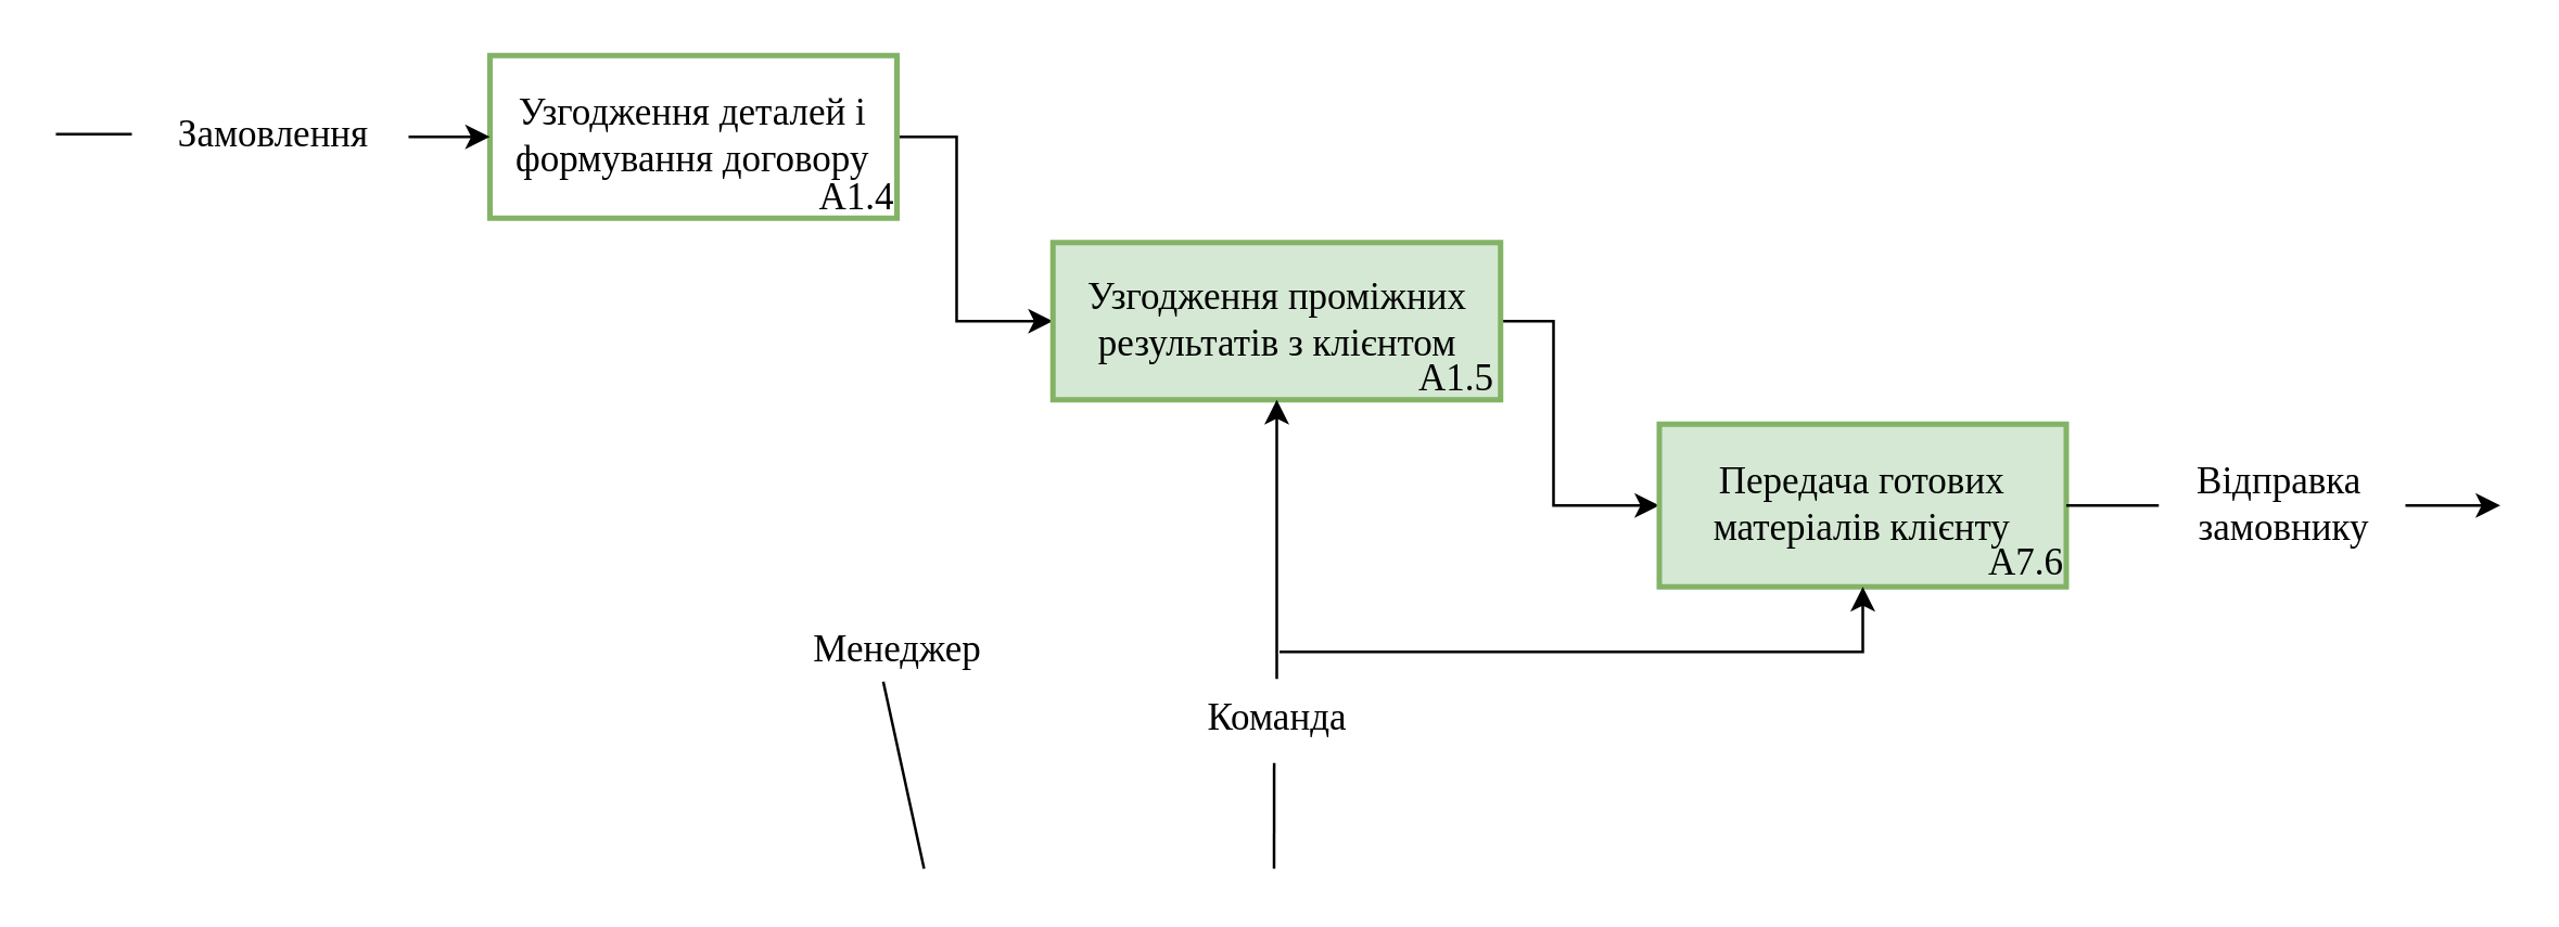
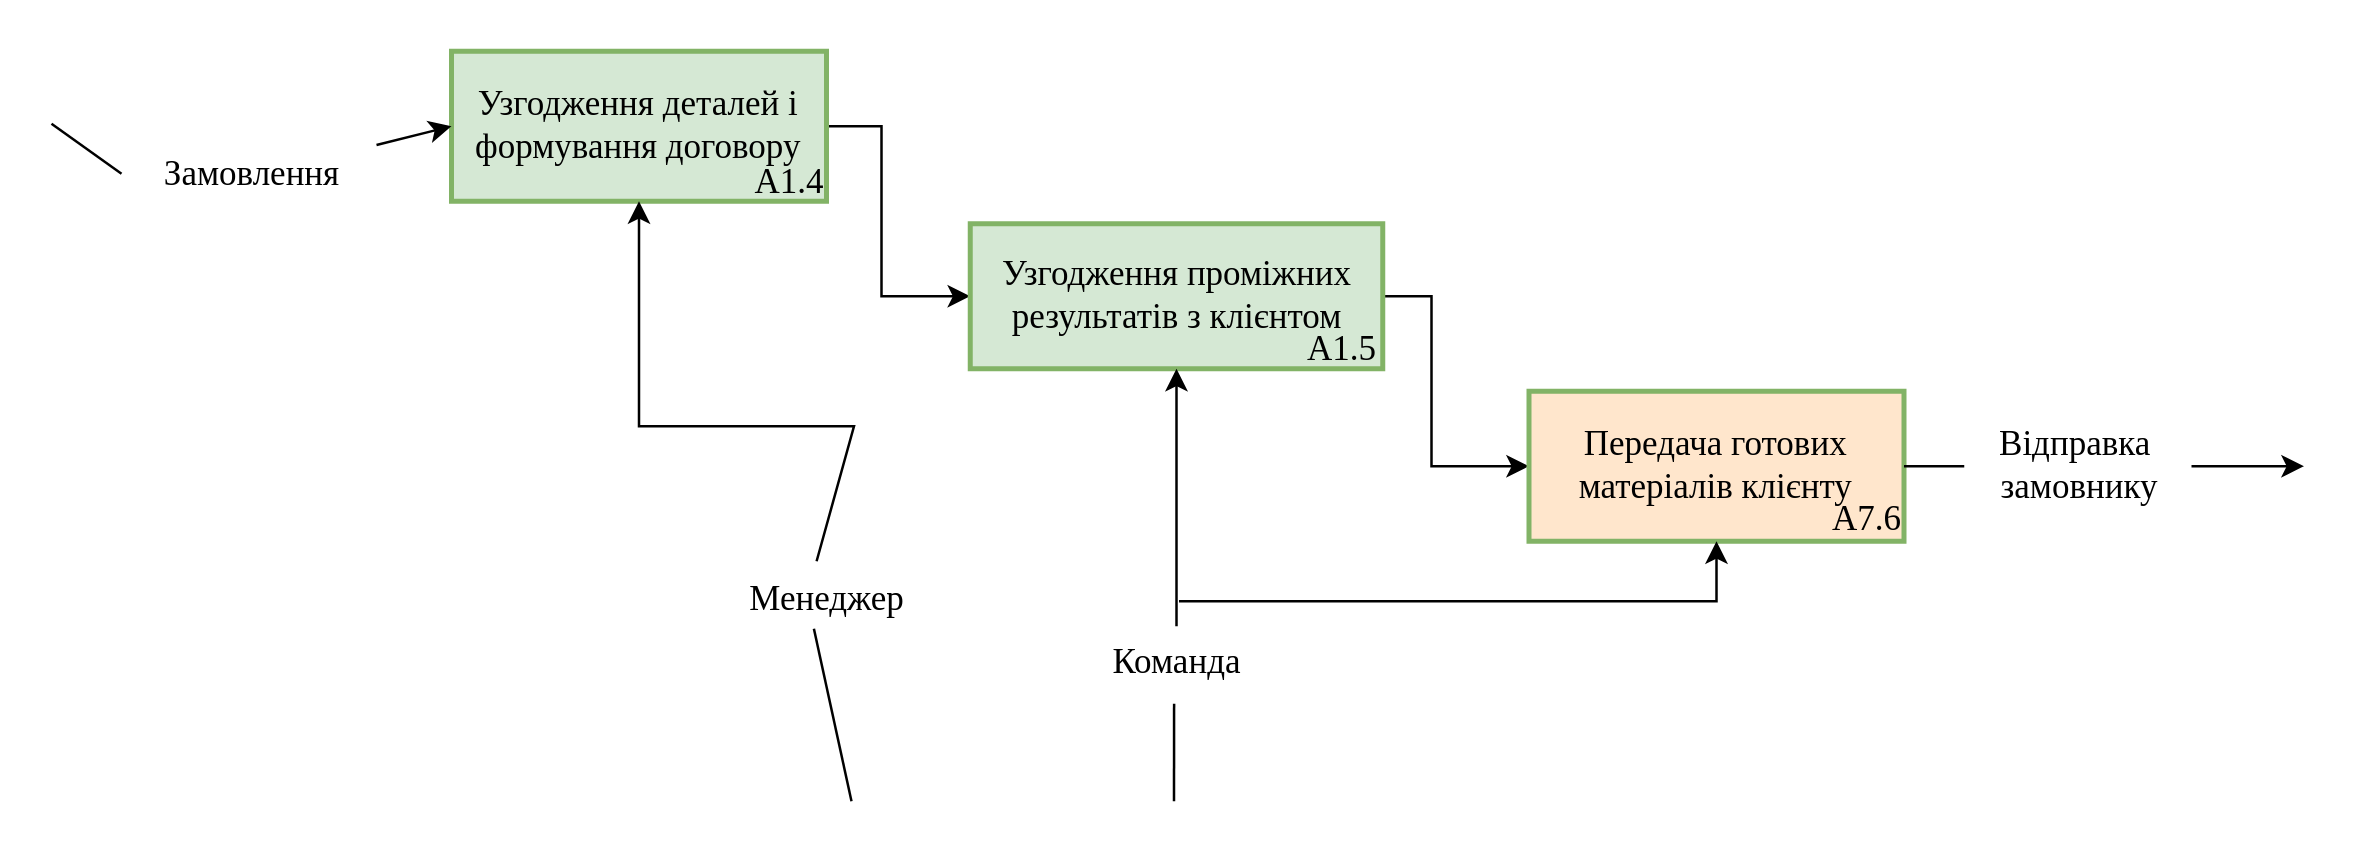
  <mxCell id="0" />
  <mxCell id="1" parent="0" />
  <mxCell id="2" style="edgeStyle=orthogonalEdgeStyle;rounded=0;orthogonalLoop=1;jettySize=auto;html=1;exitX=1;exitY=0.5;exitDx=0;exitDy=0;entryX=0;entryY=0.5;entryDx=0;entryDy=0;" parent="1" source="3" target="9" edge="1"><mxGeometry relative="1" as="geometry"><mxPoint x="351" y="120" as="targetPoint" /><Array as="points"><mxPoint x="352" y="50" /><mxPoint x="352" y="118" /></Array></mxGeometry></mxCell>
- <mxCell id="3" value="Узгодження деталей і формування договору" style="rounded=0;whiteSpace=wrap;html=1;fontSize=14;fillColor=#ffffff;strokeColor=#82b366;strokeWidth=2;fontFamily=Georgia;" parent="1" vertex="1"><mxGeometry x="180" y="20" width="150" height="60" as="geometry" /></mxCell>
+ <mxCell id="3" value="Узгодження деталей і формування договору" style="rounded=0;whiteSpace=wrap;html=1;fontSize=14;fillColor=#d5e8d4;strokeColor=#82b366;strokeWidth=2;fontFamily=Georgia;" parent="1" vertex="1"><mxGeometry x="180" y="20" width="150" height="60" as="geometry" /></mxCell>
  <mxCell id="4" value="" style="endArrow=classic;html=1;rounded=0;entryX=0;entryY=0.5;entryDx=0;entryDy=0;" parent="1" source="5" target="3" edge="1"><mxGeometry width="50" height="50" relative="1" as="geometry"><mxPoint x="80" y="49.5" as="sourcePoint" /><mxPoint x="150" y="49.5" as="targetPoint" /></mxGeometry></mxCell>
- <mxCell id="5" value="Замовлення" style="text;html=1;align=center;verticalAlign=middle;resizable=0;points=[];autosize=1;strokeColor=none;fillColor=none;fontSize=14;fontFamily=Georgia;" parent="1" vertex="1"><mxGeometry x="50" y="35" width="100" height="30" as="geometry" /></mxCell>
+ <mxCell id="5" value="Замовлення" style="text;html=1;align=center;verticalAlign=middle;resizable=0;points=[];autosize=1;strokeColor=none;fillColor=none;fontSize=14;fontFamily=Georgia;" parent="1" vertex="1"><mxGeometry x="50" y="55" width="100" height="30" as="geometry" /></mxCell>
  <mxCell id="6" value="" style="endArrow=none;html=1;rounded=0;entryX=-0.02;entryY=0.467;entryDx=0;entryDy=0;entryPerimeter=0;" parent="1" target="5" edge="1"><mxGeometry width="50" height="50" relative="1" as="geometry"><mxPoint x="20" y="49" as="sourcePoint" /><mxPoint y="49.5" as="targetPoint" x="10" /></mxGeometry></mxCell>
  <mxCell id="7" value="А1.4" style="text;html=1;align=center;verticalAlign=middle;resizable=0;points=[];autosize=1;strokeColor=none;fillColor=none;fontFamily=Georgia;fontSize=14;" parent="1" vertex="1"><mxGeometry x="290" y="58" width="50" height="30" as="geometry" /></mxCell>
  <mxCell id="8" style="edgeStyle=orthogonalEdgeStyle;rounded=0;orthogonalLoop=1;jettySize=auto;html=1;exitX=1;exitY=0.5;exitDx=0;exitDy=0;entryX=0;entryY=0.5;entryDx=0;entryDy=0;" parent="1" source="9" target="12" edge="1"><mxGeometry relative="1" as="geometry"><mxPoint x="571" y="190" as="targetPoint" /><Array as="points"><mxPoint x="572" y="118" /><mxPoint x="572" y="186" /></Array></mxGeometry></mxCell>
  <mxCell id="9" value="Узгодження проміжних результатів з клієнтом" style="rounded=0;whiteSpace=wrap;html=1;fontSize=14;fillColor=#d5e8d4;strokeColor=#82b366;strokeWidth=2;fontFamily=Georgia;align=center;" parent="1" vertex="1"><mxGeometry x="387.5" y="89" width="165" height="58" as="geometry" /></mxCell>
  <mxCell id="10" value="А1.5" style="text;html=1;align=center;verticalAlign=middle;resizable=0;points=[];autosize=1;strokeColor=none;fillColor=none;fontFamily=Georgia;fontSize=14;" parent="1" vertex="1"><mxGeometry x="511" y="125" width="50" height="30" as="geometry" /></mxCell>
  <mxCell id="11" style="edgeStyle=orthogonalEdgeStyle;rounded=0;orthogonalLoop=1;jettySize=auto;html=1;exitX=1;exitY=0.5;exitDx=0;exitDy=0;" parent="1" source="17" edge="1"><mxGeometry relative="1" as="geometry"><mxPoint x="921" y="186" as="targetPoint" /></mxGeometry></mxCell>
- <mxCell id="12" value="Передача готових матеріалів клієнту" style="rounded=0;whiteSpace=wrap;html=1;fontSize=14;fillColor=#d5e8d4;strokeColor=#82b366;strokeWidth=2;fontFamily=Georgia;" parent="1" vertex="1"><mxGeometry x="611" y="156" width="150" height="60" as="geometry" /></mxCell>
+ <mxCell id="12" value="Передача готових матеріалів клієнту" style="rounded=0;whiteSpace=wrap;html=1;fontSize=14;fillColor=#ffe6cc;strokeColor=#82b366;strokeWidth=2;fontFamily=Georgia;" parent="1" vertex="1"><mxGeometry x="611" y="156" width="150" height="60" as="geometry" /></mxCell>
  <mxCell id="13" value="А7.6" style="text;html=1;align=center;verticalAlign=middle;resizable=0;points=[];autosize=1;strokeColor=none;fillColor=none;fontFamily=Georgia;fontSize=14;" parent="1" vertex="1"><mxGeometry x="721" y="193" width="50" height="30" as="geometry" /></mxCell>
  <mxCell id="14" value="Менеджер" style="text;html=1;align=center;verticalAlign=middle;resizable=0;points=[];autosize=1;strokeColor=none;fillColor=none;fontFamily=Georgia;fontSize=14;" parent="1" vertex="1"><mxGeometry x="285" y="225" width="90" height="30" as="geometry" /></mxCell>
+ <mxCell id="15" value="" style="endArrow=classic;html=1;rounded=0;entryX=0.5;entryY=1;entryDx=0;entryDy=0;exitX=0.456;exitY=-0.033;exitDx=0;exitDy=0;exitPerimeter=0;" parent="1" source="14" target="3" edge="1"><mxGeometry width="50" height="50" relative="1" as="geometry"><mxPoint x="341" y="220" as="sourcePoint" /><mxPoint x="241" y="190" as="targetPoint" /><Array as="points"><mxPoint x="341" y="170" /><mxPoint x="255" y="170" /></Array></mxGeometry></mxCell>
  <mxCell id="16" value="" style="endArrow=none;html=1;rounded=0;entryX=0.444;entryY=0.867;entryDx=0;entryDy=0;entryPerimeter=0;" parent="1" target="14" edge="1"><mxGeometry width="50" height="50" relative="1" as="geometry"><mxPoint x="340" y="320" as="sourcePoint" /><mxPoint x="340" y="310" as="targetPoint" /></mxGeometry></mxCell>
- <mxCell id="17" value="Відправка&amp;nbsp;&lt;div&gt;замовнику&lt;/div&gt;" style="text;html=1;align=center;verticalAlign=middle;resizable=0;points=[];autosize=1;strokeColor=none;fillColor=none;fontSize=14;fontFamily=Georgia;" parent="1" vertex="1"><mxGeometry x="796" y="161" width="90" height="50" as="geometry" /></mxCell>
+ <mxCell id="17" value="Відправка&amp;nbsp;&lt;div&gt;замовнику&lt;/div&gt;" style="text;html=1;align=center;verticalAlign=middle;resizable=0;points=[];autosize=1;strokeColor=none;fillColor=none;fontSize=14;fontFamily=Georgia;" parent="1" vertex="1"><mxGeometry x="786" y="161" width="90" height="50" as="geometry" /></mxCell>
  <mxCell id="18" value="" style="endArrow=none;html=1;rounded=0;exitX=1;exitY=0.5;exitDx=0;exitDy=0;entryX=-0.01;entryY=0.5;entryDx=0;entryDy=0;entryPerimeter=0;" parent="1" source="12" target="17" edge="1"><mxGeometry width="50" height="50" relative="1" as="geometry"><mxPoint x="791" y="185.51" as="sourcePoint" /><mxPoint x="859" y="185.5" as="targetPoint" /></mxGeometry></mxCell>
  <mxCell id="19" value="" style="endArrow=classic;html=1;rounded=0;entryX=0.5;entryY=1;entryDx=0;entryDy=0;" parent="1" source="20" target="9" edge="1"><mxGeometry width="50" height="50" relative="1" as="geometry"><mxPoint x="470" y="320" as="sourcePoint" /><mxPoint x="513" y="270" as="targetPoint" /></mxGeometry></mxCell>
  <mxCell id="20" value="Команда" style="text;html=1;align=center;verticalAlign=middle;resizable=0;points=[];autosize=1;strokeColor=none;fillColor=none;fontFamily=Georgia;fontSize=14;" parent="1" vertex="1"><mxGeometry x="430" y="250" width="80" height="30" as="geometry" /></mxCell>
  <mxCell id="21" value="" style="endArrow=none;html=1;rounded=0;entryX=0.488;entryY=1.033;entryDx=0;entryDy=0;entryPerimeter=0;" parent="1" target="20" edge="1"><mxGeometry width="50" height="50" relative="1" as="geometry"><mxPoint x="469" y="320" as="sourcePoint" /><mxPoint x="469.5" y="280" as="targetPoint" /></mxGeometry></mxCell>
  <mxCell id="22" value="" style="endArrow=classic;html=1;rounded=0;entryX=0.5;entryY=1;entryDx=0;entryDy=0;" parent="1" target="12" edge="1"><mxGeometry width="50" height="50" relative="1" as="geometry"><mxPoint x="471" y="240" as="sourcePoint" /><mxPoint x="721" y="240" as="targetPoint" /><Array as="points"><mxPoint x="686" y="240" /></Array></mxGeometry></mxCell>
